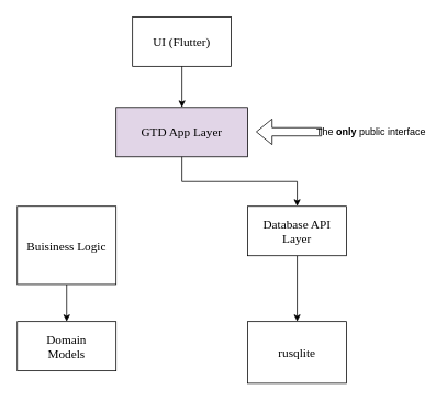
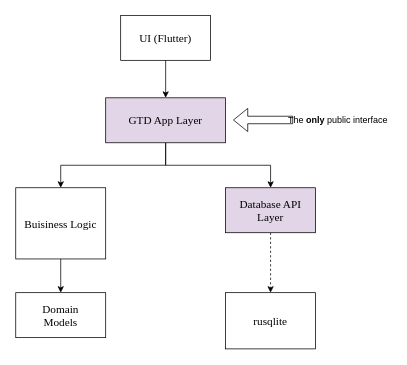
  <mxCell id="0" />
  <mxCell id="1" parent="0" />
  <mxCell id="2" value="&lt;font&gt;UI (Flutter)&lt;/font&gt;" style="rounded=0;whiteSpace=wrap;html=1;fontFamily=Georgia;fontSize=15;" vertex="1" parent="1"><mxGeometry x="160" width="120" height="60" as="geometry" y="20" /></mxCell>
  <mxCell id="3" value="" style="endArrow=classic;html=1;rounded=0;exitX=0.5;exitY=1;exitDx=0;exitDy=0;movable=0;resizable=0;rotatable=0;deletable=0;editable=0;locked=1;connectable=0;" edge="1" parent="1" source="2"><mxGeometry width="50" height="50" relative="1" as="geometry"><mxPoint x="220" y="290" as="sourcePoint" /><mxPoint x="220" y="130" as="targetPoint" /></mxGeometry></mxCell>
+ <mxCell id="4" value="" style="edgeStyle=orthogonalEdgeStyle;rounded=0;orthogonalLoop=1;jettySize=auto;html=1;" edge="1" parent="1" source="5" target="7"><mxGeometry relative="1" as="geometry" /></mxCell>
  <mxCell id="5" value="&lt;div&gt;&lt;font&gt;GTD App Layer&lt;/font&gt;&lt;/div&gt;" style="rounded=0;whiteSpace=wrap;html=1;fontFamily=Georgia;fontSize=15;fillColor=#e1d5e7;" vertex="1" parent="1"><mxGeometry x="140" y="130" width="160" height="60" as="geometry" /></mxCell>
  <mxCell id="6" value="" style="edgeStyle=orthogonalEdgeStyle;rounded=0;orthogonalLoop=1;jettySize=auto;html=1;" edge="1" parent="1" source="7" target="13"><mxGeometry relative="1" as="geometry" /></mxCell>
  <mxCell id="7" value="Buisiness Logic" style="whiteSpace=wrap;html=1;fontFamily=Georgia;rounded=0;fontSize=15;" vertex="1" parent="1"><mxGeometry x="20" y="250" width="120" height="95" as="geometry" /></mxCell>
  <mxCell id="8" value="The &lt;b&gt;only&lt;/b&gt; public interface" style="text;html=1;align=center;verticalAlign=middle;whiteSpace=wrap;rounded=0;" vertex="1" parent="1"><mxGeometry x="380" y="145" width="140" height="30" as="geometry" /></mxCell>
  <mxCell id="9" value="" style="shape=flexArrow;endArrow=classic;html=1;rounded=0;width=10;" edge="1" parent="1"><mxGeometry width="50" height="50" relative="1" as="geometry"><mxPoint x="390" y="159.587" as="sourcePoint" /><mxPoint x="310" y="159.587" as="targetPoint" /></mxGeometry></mxCell>
- <mxCell id="10" value="" style="edgeStyle=orthogonalEdgeStyle;rounded=0;orthogonalLoop=1;jettySize=auto;html=1;" edge="1" parent="1" source="11" target="14"><mxGeometry relative="1" as="geometry" /></mxCell>
- <mxCell id="11" value="Database API Layer" style="whiteSpace=wrap;html=1;fontFamily=Georgia;rounded=0;fontSize=15;" vertex="1" parent="1"><mxGeometry x="300" y="250" width="120" height="60" as="geometry" /></mxCell>
+ <mxCell id="10" value="" style="edgeStyle=orthogonalEdgeStyle;rounded=0;orthogonalLoop=1;jettySize=auto;html=1;dashed=1;" edge="1" parent="1" source="11" target="14"><mxGeometry relative="1" as="geometry" /></mxCell>
+ <mxCell id="11" value="Database API Layer" style="whiteSpace=wrap;html=1;fontFamily=Georgia;rounded=0;fontSize=15;fillColor=#e1d5e7;" vertex="1" parent="1"><mxGeometry x="300" y="250" width="120" height="60" as="geometry" /></mxCell>
  <mxCell id="12" value="" style="endArrow=classic;html=1;rounded=0;exitX=0.5;exitY=1;exitDx=0;exitDy=0;entryX=0.5;entryY=0;entryDx=0;entryDy=0;" edge="1" parent="1" source="5" target="11"><mxGeometry width="50" height="50" relative="1" as="geometry"><mxPoint x="200" y="270" as="sourcePoint" /><mxPoint x="370" y="210" as="targetPoint" /><Array as="points"><mxPoint x="220" y="220" /><mxPoint x="360" y="220" /></Array></mxGeometry></mxCell>
  <mxCell id="13" value="&lt;div&gt;Domain&lt;/div&gt;&lt;div&gt;Models&lt;/div&gt;" style="whiteSpace=wrap;html=1;fontFamily=Georgia;rounded=0;fontSize=15;" vertex="1" parent="1"><mxGeometry x="20" y="390" width="120" height="60" as="geometry" /></mxCell>
  <mxCell id="14" value="rusqlite" style="whiteSpace=wrap;html=1;fontFamily=Georgia;rounded=0;fontSize=15;" vertex="1" parent="1"><mxGeometry x="300" y="390" width="120" height="75" as="geometry" /></mxCell>
